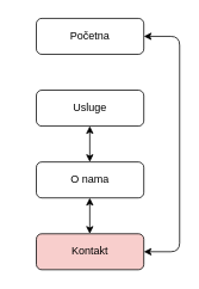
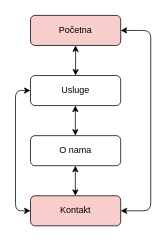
  <mxCell id="0" />
  <mxCell id="1" parent="0" />
- <mxCell id="2" value="Početna" style="rounded=1;whiteSpace=wrap;html=1;fontSize=12;glass=0;strokeWidth=1;shadow=0;" parent="1" vertex="1"><mxGeometry x="40" y="20" width="120" height="40" as="geometry" /></mxCell>
+ <mxCell id="2" value="Početna" style="rounded=1;whiteSpace=wrap;html=1;fontSize=12;glass=0;strokeWidth=1;shadow=0;fillColor=#f8cecc;" parent="1" vertex="1"><mxGeometry x="40" y="20" width="120" height="40" as="geometry" /></mxCell>
  <mxCell id="3" value="Kontakt" style="rounded=1;whiteSpace=wrap;html=1;fontSize=12;glass=0;strokeWidth=1;shadow=0;fillColor=#f8cecc;" parent="1" vertex="1"><mxGeometry x="40" y="260" width="120" height="40" as="geometry" /></mxCell>
  <mxCell id="4" value="Usluge" style="rounded=1;whiteSpace=wrap;html=1;fontSize=12;glass=0;strokeWidth=1;shadow=0;" parent="1" vertex="1"><mxGeometry x="40" y="100" width="120" height="40" as="geometry" /></mxCell>
  <mxCell id="5" value="O nama" style="rounded=1;whiteSpace=wrap;html=1;fontSize=12;glass=0;strokeWidth=1;shadow=0;" parent="1" vertex="1"><mxGeometry x="40" y="180" width="120" height="40" as="geometry" /></mxCell>
+ <mxCell id="6" value="" style="endArrow=classic;startArrow=classic;html=1;exitX=0.5;exitY=0;exitDx=0;exitDy=0;entryX=0.5;entryY=1;entryDx=0;entryDy=0;" edge="1" parent="1" source="4" target="2"><mxGeometry width="50" height="50" relative="1" as="geometry"><mxPoint x="-40" y="140" as="sourcePoint" /><mxPoint x="10" y="90" as="targetPoint" /></mxGeometry></mxCell>
  <mxCell id="7" value="" style="endArrow=classic;startArrow=classic;html=1;exitX=0.5;exitY=0;exitDx=0;exitDy=0;entryX=0.5;entryY=1;entryDx=0;entryDy=0;" edge="1" parent="1"><mxGeometry width="50" height="50" relative="1" as="geometry"><mxPoint x="99.66" y="180" as="sourcePoint" /><mxPoint x="99.66" y="140" as="targetPoint" /></mxGeometry></mxCell>
  <mxCell id="8" value="" style="endArrow=classic;startArrow=classic;html=1;exitX=0.5;exitY=0;exitDx=0;exitDy=0;entryX=0.5;entryY=1;entryDx=0;entryDy=0;" edge="1" parent="1"><mxGeometry width="50" height="50" relative="1" as="geometry"><mxPoint x="99.66" y="260" as="sourcePoint" /><mxPoint x="99.66" y="220" as="targetPoint" /></mxGeometry></mxCell>
  <mxCell id="9" value="" style="endArrow=classic;startArrow=classic;html=1;exitX=1;exitY=0.5;exitDx=0;exitDy=0;" edge="1" parent="1" source="3"><mxGeometry width="50" height="50" relative="1" as="geometry"><mxPoint x="181.8" y="205.04" as="sourcePoint" /><mxPoint x="160" y="40" as="targetPoint" /><Array as="points"><mxPoint x="200" y="280" /><mxPoint x="200" y="40" /></Array></mxGeometry></mxCell>
+ <mxCell id="10" value="" style="endArrow=classic;startArrow=classic;html=1;exitX=0;exitY=0.5;exitDx=0;exitDy=0;entryX=0;entryY=0.5;entryDx=0;entryDy=0;" edge="1" parent="1" source="3" target="4"><mxGeometry width="50" height="50" relative="1" as="geometry"><mxPoint x="-58.2" y="215.04" as="sourcePoint" /><mxPoint x="-60" y="50" as="targetPoint" /><Array as="points"><mxPoint x="20" y="280" /><mxPoint x="20" y="120" /></Array></mxGeometry></mxCell>
